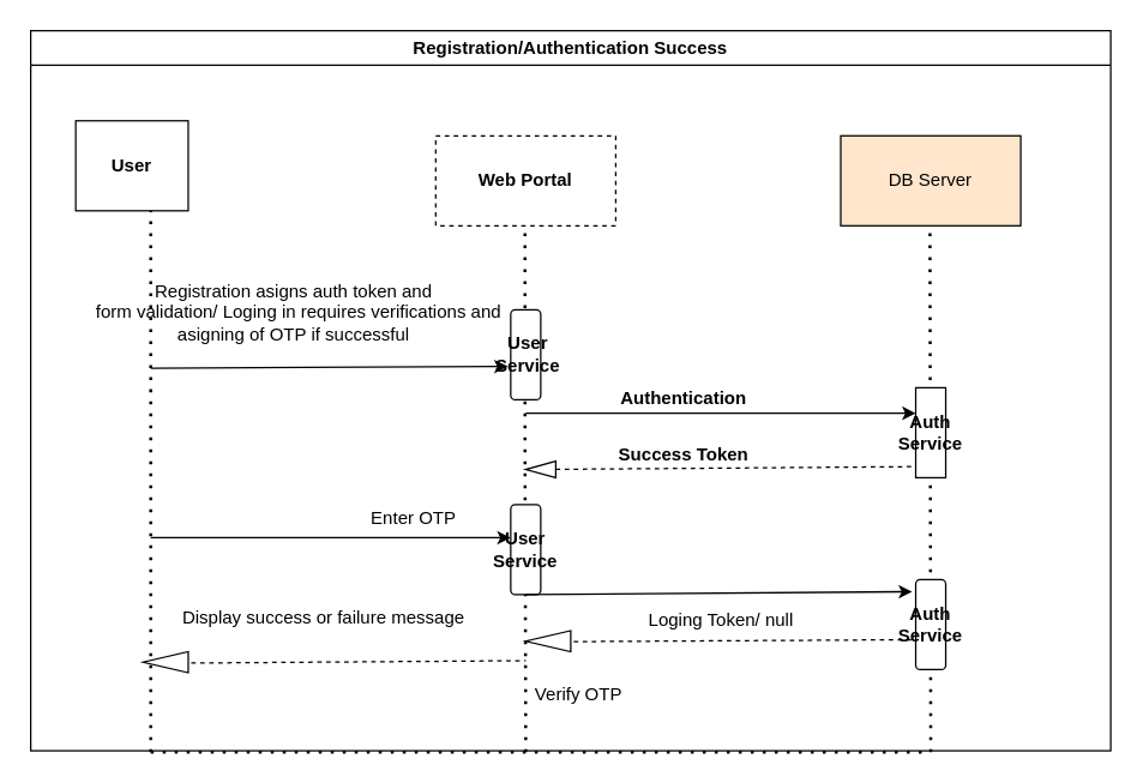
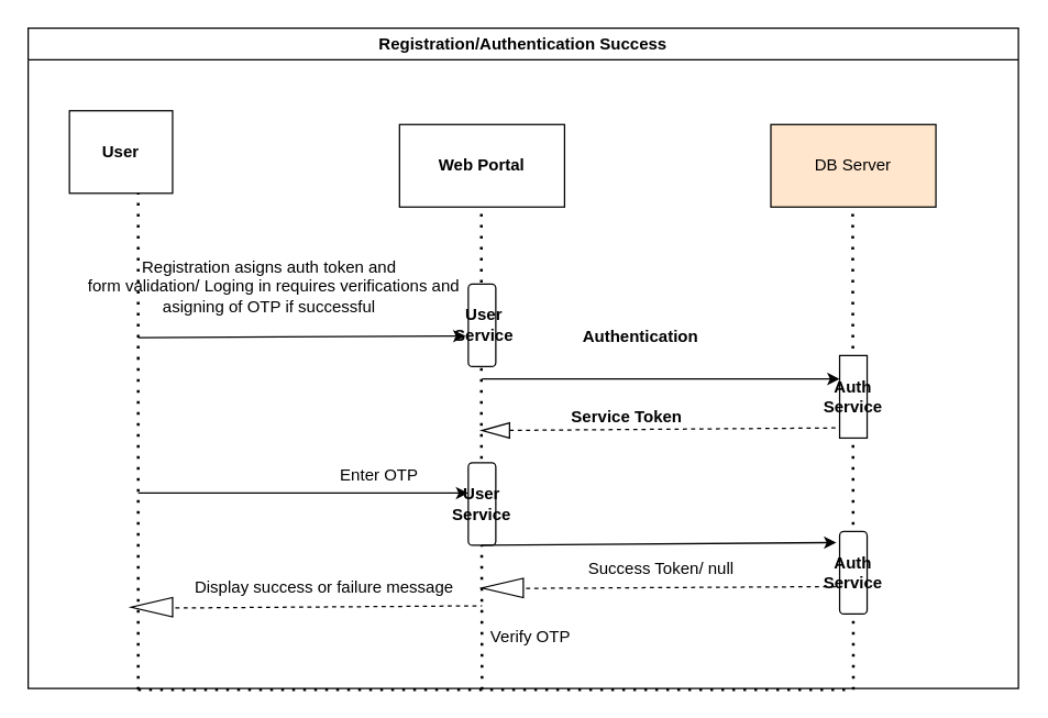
  <mxCell id="0" />
  <mxCell id="1" parent="0" />
  <mxCell id="2" value="Registration/Authentication Success" style="swimlane;whiteSpace=wrap;html=1;" vertex="1" parent="1"><mxGeometry x="20" y="20" width="720" height="480" as="geometry" /></mxCell>
  <mxCell id="3" value="&lt;b&gt;User&lt;/b&gt;" style="rounded=0;whiteSpace=wrap;html=1;" vertex="1" parent="2"><mxGeometry x="30" y="60" width="75" height="60" as="geometry" /></mxCell>
- <mxCell id="4" value="&lt;b&gt;Web Portal&lt;/b&gt;" style="rounded=0;whiteSpace=wrap;html=1;dashed=1;" vertex="1" parent="2"><mxGeometry x="270" y="70" width="120" height="60" as="geometry" /></mxCell>
+ <mxCell id="4" value="&lt;b&gt;Web Portal&lt;/b&gt;" style="rounded=0;whiteSpace=wrap;html=1;" vertex="1" parent="2"><mxGeometry x="270" y="70" width="120" height="60" as="geometry" /></mxCell>
  <mxCell id="5" value="DB Server" style="rounded=0;whiteSpace=wrap;html=1;fillColor=#ffe6cc;" vertex="1" parent="2"><mxGeometry x="540" y="70" width="120" height="60" as="geometry" /></mxCell>
  <mxCell id="6" value="" style="endArrow=none;dashed=1;html=1;dashPattern=1 3;strokeWidth=2;rounded=0;entryX=0.5;entryY=1;entryDx=0;entryDy=0;" edge="1" parent="2"><mxGeometry width="50" height="50" relative="1" as="geometry"><mxPoint x="330" y="481" as="sourcePoint" /><mxPoint x="329.5" y="130" as="targetPoint" /><Array as="points"><mxPoint x="329.5" y="280" /></Array></mxGeometry></mxCell>
  <mxCell id="7" value="&lt;b&gt;&amp;nbsp;User&lt;/b&gt;&lt;div&gt;&lt;b&gt;&amp;nbsp;Service&lt;/b&gt;&lt;/div&gt;" style="rounded=1;whiteSpace=wrap;html=1;direction=south;" vertex="1" parent="2"><mxGeometry x="320" y="186" width="20" height="60" as="geometry" /></mxCell>
  <mxCell id="8" value="&lt;b&gt;User&lt;/b&gt;&lt;div&gt;&lt;b&gt;Service&lt;/b&gt;&lt;/div&gt;" style="rounded=1;whiteSpace=wrap;html=1;direction=south;" vertex="1" parent="2"><mxGeometry x="320" y="316" width="20" height="60" as="geometry" /></mxCell>
  <mxCell id="9" value="" style="endArrow=none;dashed=1;html=1;dashPattern=1 3;strokeWidth=2;rounded=0;entryX=0.5;entryY=1;entryDx=0;entryDy=0;" edge="1" parent="2"><mxGeometry width="50" height="50" relative="1" as="geometry"><mxPoint x="600" y="481" as="sourcePoint" /><mxPoint x="599.5" y="130" as="targetPoint" /><Array as="points" /></mxGeometry></mxCell>
  <mxCell id="10" value="" style="endArrow=none;dashed=1;html=1;dashPattern=1 3;strokeWidth=2;rounded=0;entryX=0.5;entryY=1;entryDx=0;entryDy=0;" edge="1" parent="2"><mxGeometry width="50" height="50" relative="1" as="geometry"><mxPoint x="80" y="481" as="sourcePoint" /><mxPoint x="80" y="120" as="targetPoint" /><Array as="points"><mxPoint x="80" y="270" /></Array></mxGeometry></mxCell>
  <mxCell id="11" value="&lt;b&gt;Auth&lt;/b&gt;&lt;div&gt;&lt;b&gt;Service&lt;/b&gt;&lt;/div&gt;" style="rounded=1;whiteSpace=wrap;html=1;direction=south;" vertex="1" parent="2"><mxGeometry x="590" y="366" width="20" height="60" as="geometry" /></mxCell>
  <mxCell id="12" value="" style="endArrow=classic;html=1;rounded=0;entryX=0.63;entryY=1.1;entryDx=0;entryDy=0;entryPerimeter=0;" edge="1" parent="2" target="7"><mxGeometry width="50" height="50" relative="1" as="geometry"><mxPoint x="80" y="225" as="sourcePoint" /><mxPoint x="200" y="191" as="targetPoint" /></mxGeometry></mxCell>
  <mxCell id="13" value="" style="endArrow=classic;html=1;rounded=0;entryX=0.63;entryY=1.1;entryDx=0;entryDy=0;entryPerimeter=0;" edge="1" parent="2"><mxGeometry width="50" height="50" relative="1" as="geometry"><mxPoint x="330" y="255" as="sourcePoint" /><mxPoint x="590" y="255" as="targetPoint" /></mxGeometry></mxCell>
  <mxCell id="14" value="&lt;b&gt;Auth&lt;/b&gt;&lt;div&gt;&lt;b&gt;Service&lt;/b&gt;&lt;/div&gt;" style="rounded=1;whiteSpace=wrap;html=1;direction=south;arcSize=0;" vertex="1" parent="2"><mxGeometry x="590" y="238" width="20" height="60" as="geometry" /></mxCell>
  <mxCell id="15" value="" style="endArrow=none;dashed=1;html=1;rounded=0;entryX=0.627;entryY=1.08;entryDx=0;entryDy=0;entryPerimeter=0;" edge="1" parent="2" source="16"><mxGeometry width="50" height="50" relative="1" as="geometry"><mxPoint x="331.6" y="290" as="sourcePoint" /><mxPoint x="590.0" y="290.62" as="targetPoint" /></mxGeometry></mxCell>
  <mxCell id="16" value="" style="html=1;shadow=0;dashed=0;align=center;verticalAlign=middle;shape=mxgraph.arrows2.arrow;dy=0.6;dx=40;flipH=1;notch=0;" vertex="1" parent="2"><mxGeometry x="330" y="287" width="20" height="11" as="geometry" /></mxCell>
  <mxCell id="17" value="Registration asigns auth token and&lt;div&gt;&amp;nbsp; form validation/ Loging in requires verifications and&lt;/div&gt;&lt;div&gt;asigning of OTP if successful&lt;/div&gt;" style="text;html=1;align=center;verticalAlign=middle;resizable=0;points=[];autosize=1;strokeColor=none;fillColor=none;" vertex="1" parent="2"><mxGeometry x="25" y="158" width="300" height="60" as="geometry" /></mxCell>
  <mxCell id="18" value="" style="endArrow=classic;html=1;rounded=0;entryX=0.63;entryY=1.1;entryDx=0;entryDy=0;entryPerimeter=0;" edge="1" parent="2"><mxGeometry width="50" height="50" relative="1" as="geometry"><mxPoint x="80" y="338" as="sourcePoint" /><mxPoint x="320" y="338" as="targetPoint" /></mxGeometry></mxCell>
  <mxCell id="19" value="" style="endArrow=none;dashed=1;html=1;rounded=0;exitX=0;exitY=0;exitDx=0;exitDy=14;exitPerimeter=0;" edge="1" parent="2"><mxGeometry width="50" height="50" relative="1" as="geometry"><mxPoint x="95" y="421.66" as="sourcePoint" /><mxPoint x="330" y="420" as="targetPoint" /></mxGeometry></mxCell>
  <mxCell id="20" value="" style="html=1;shadow=0;dashed=0;align=center;verticalAlign=middle;shape=mxgraph.arrows2.arrow;dy=0.6;dx=40;flipH=1;notch=0;" vertex="1" parent="2"><mxGeometry x="75" y="414" width="30" height="14" as="geometry" /></mxCell>
- <mxCell id="21" value="&lt;b&gt;&amp;nbsp; &amp;nbsp; &amp;nbsp; &amp;nbsp; &amp;nbsp; &amp;nbsp; &amp;nbsp; &amp;nbsp; &amp;nbsp; &amp;nbsp; &amp;nbsp; &amp;nbsp; &amp;nbsp; &amp;nbsp; &amp;nbsp; Success Token&lt;/b&gt;" style="text;html=1;align=center;verticalAlign=middle;resizable=0;points=[];autosize=1;strokeColor=none;fillColor=none;" vertex="1" parent="2"><mxGeometry x="280" y="268" width="210" height="30" as="geometry" /></mxCell>
- <mxCell id="22" value="&lt;b&gt;Authentication&lt;/b&gt;" style="text;html=1;align=center;verticalAlign=middle;resizable=0;points=[];autosize=1;strokeColor=none;fillColor=none;" vertex="1" parent="2"><mxGeometry x="380" y="230" width="110" height="30" as="geometry" /></mxCell>
+ <mxCell id="21" value="&lt;b&gt;&amp;nbsp; &amp;nbsp; &amp;nbsp; &amp;nbsp; &amp;nbsp; &amp;nbsp; &amp;nbsp; &amp;nbsp; &amp;nbsp; &amp;nbsp; &amp;nbsp; &amp;nbsp; &amp;nbsp; &amp;nbsp; &amp;nbsp; Service Token&lt;/b&gt;" style="text;html=1;align=center;verticalAlign=middle;resizable=0;points=[];autosize=1;strokeColor=none;fillColor=none;" vertex="1" parent="2"><mxGeometry x="280" y="268" width="210" height="30" as="geometry" /></mxCell>
+ <mxCell id="22" value="&lt;b&gt;Authentication&lt;/b&gt;" style="text;html=1;align=center;verticalAlign=middle;resizable=0;points=[];autosize=1;strokeColor=none;fillColor=none;" vertex="1" parent="2"><mxGeometry x="390" y="210" width="110" height="30" as="geometry" /></mxCell>
  <mxCell id="23" value="Enter OTP" style="text;html=1;align=center;verticalAlign=middle;resizable=0;points=[];autosize=1;strokeColor=none;fillColor=none;" vertex="1" parent="2"><mxGeometry x="215" y="310" width="80" height="30" as="geometry" /></mxCell>
  <mxCell id="24" value="" style="endArrow=none;dashed=1;html=1;dashPattern=1 3;strokeWidth=2;rounded=0;" edge="1" parent="2"><mxGeometry width="50" height="50" relative="1" as="geometry"><mxPoint x="80" y="481" as="sourcePoint" /><mxPoint x="600" y="481" as="targetPoint" /></mxGeometry></mxCell>
  <mxCell id="25" value="" style="endArrow=classic;html=1;rounded=0;entryX=0.133;entryY=1.12;entryDx=0;entryDy=0;entryPerimeter=0;" edge="1" parent="2" target="11"><mxGeometry width="50" height="50" relative="1" as="geometry"><mxPoint x="330" y="376" as="sourcePoint" /><mxPoint x="590" y="381" as="targetPoint" /></mxGeometry></mxCell>
  <mxCell id="26" value="" style="endArrow=none;dashed=1;html=1;rounded=0;entryX=0.627;entryY=1.08;entryDx=0;entryDy=0;entryPerimeter=0;" edge="1" parent="2"><mxGeometry width="50" height="50" relative="1" as="geometry"><mxPoint x="350" y="407.38" as="sourcePoint" /><mxPoint x="590.0" y="406.0" as="targetPoint" /></mxGeometry></mxCell>
  <mxCell id="27" value="" style="html=1;shadow=0;dashed=0;align=center;verticalAlign=middle;shape=mxgraph.arrows2.arrow;dy=0.6;dx=40;flipH=1;notch=0;" vertex="1" parent="2"><mxGeometry x="330" y="400" width="30" height="14" as="geometry" /></mxCell>
- <mxCell id="28" value="Display success or failure message" style="text;html=1;align=center;verticalAlign=middle;resizable=0;points=[];autosize=1;strokeColor=none;fillColor=none;" vertex="1" parent="2"><mxGeometry x="90" y="377" width="210" height="30" as="geometry" /></mxCell>
+ <mxCell id="28" value="Display success or failure message" style="text;html=1;align=center;verticalAlign=middle;resizable=0;points=[];autosize=1;strokeColor=none;fillColor=none;" vertex="1" parent="2"><mxGeometry x="110" y="392" width="210" height="30" as="geometry" /></mxCell>
  <mxCell id="29" value="Verify OTP" style="text;html=1;align=center;verticalAlign=middle;resizable=0;points=[];autosize=1;strokeColor=none;fillColor=none;" vertex="1" parent="1"><mxGeometry x="345" y="448" width="80" height="30" as="geometry" /></mxCell>
- <mxCell id="30" value="Loging Token/ null" style="text;html=1;align=center;verticalAlign=middle;resizable=0;points=[];autosize=1;strokeColor=none;fillColor=none;" vertex="1" parent="1"><mxGeometry x="415" y="398" width="130" height="30" as="geometry" /></mxCell>
+ <mxCell id="30" value="Success Token/ null" style="text;html=1;align=center;verticalAlign=middle;resizable=0;points=[];autosize=1;strokeColor=none;fillColor=none;" vertex="1" parent="1"><mxGeometry x="415" y="398" width="130" height="30" as="geometry" /></mxCell>
